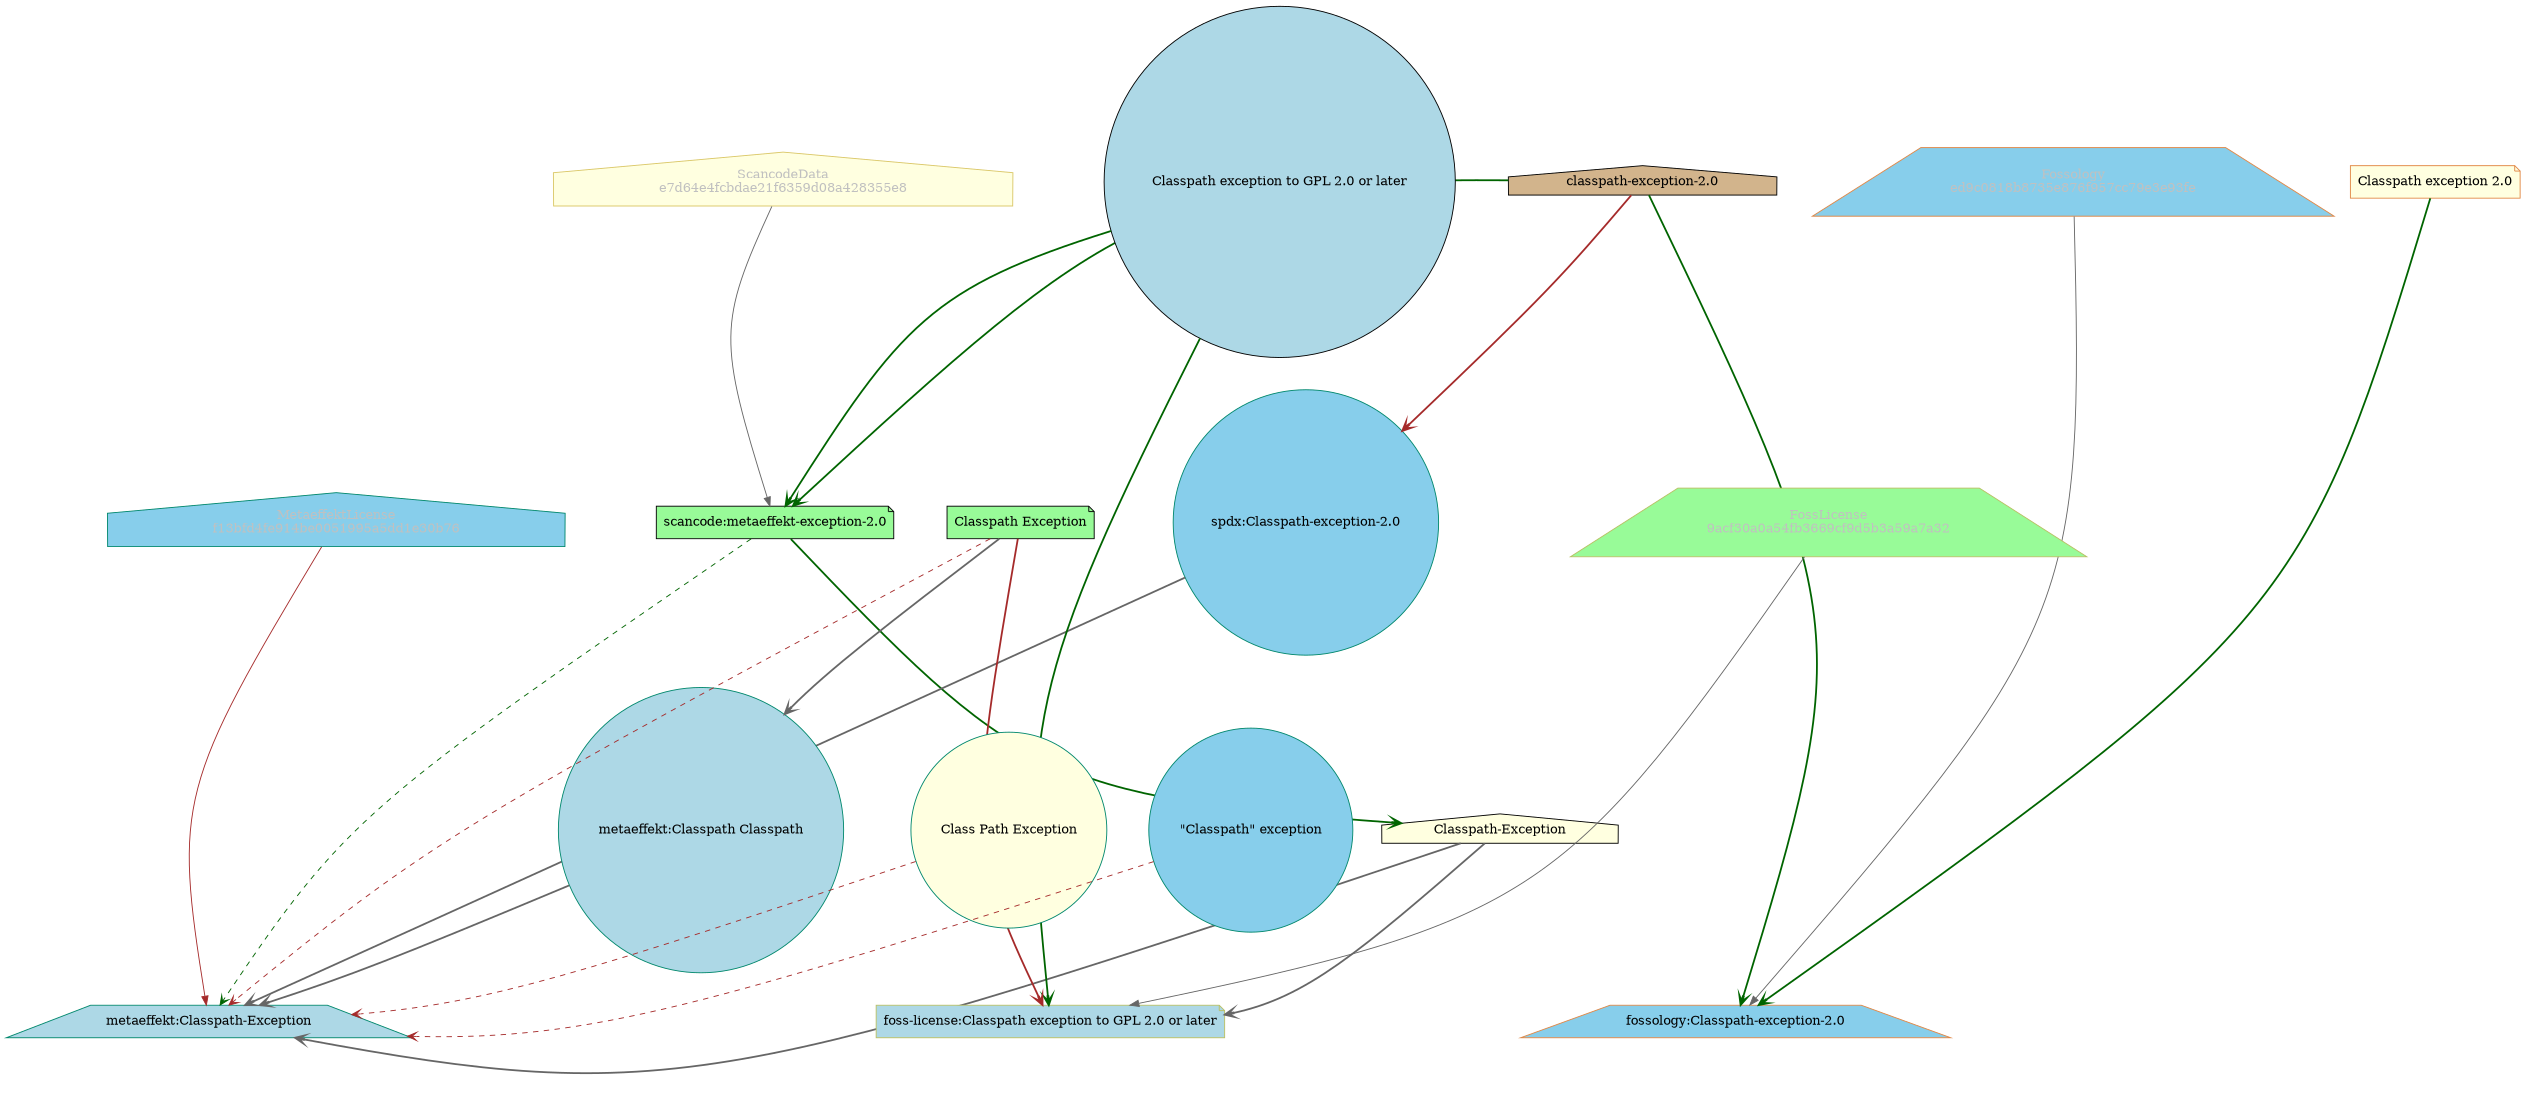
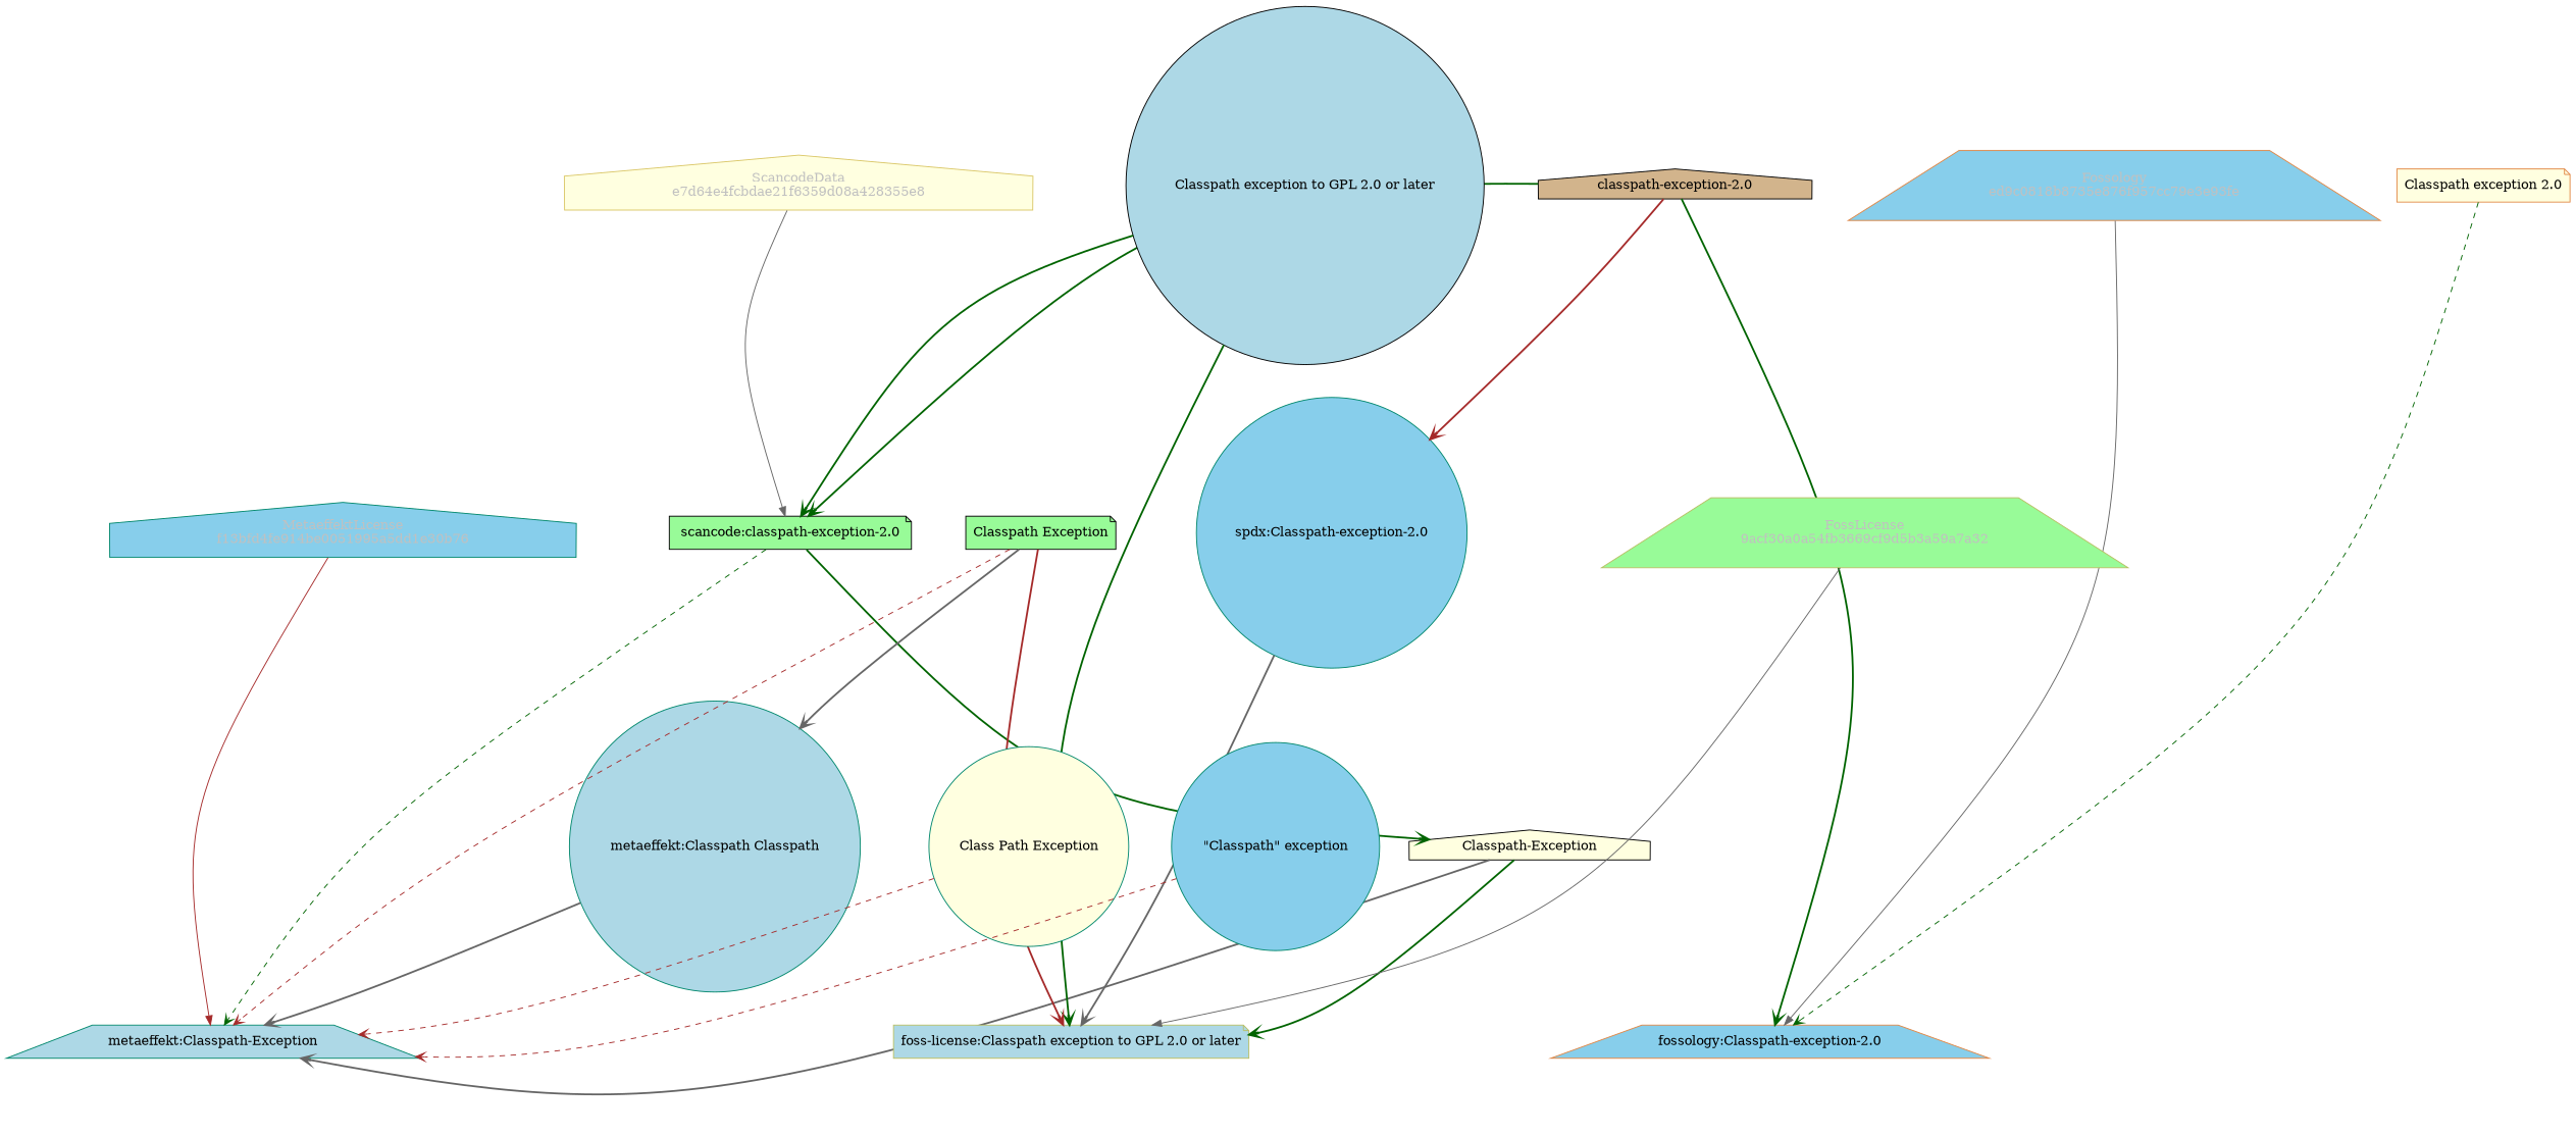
  strict digraph {
    splines=curved
    node [color="#00876c" fillcolor=skyblue shape=circle style=filled]
    edge [color=gray40 weight=0.7 arrowhead=vee style=bold]
    n1 [color="#dac767" fillcolor=lightyellow fontcolor=gray label="ScancodeData\ne7d64e4fcbdae21f6359d08a428355e8" shape=house]
-   n2 [fillcolor=palegreen label="scancode:metaeffekt-exception-2.0" shape=note color=""]
+   n2 [fillcolor=palegreen label="scancode:classpath-exception-2.0" shape=note color=""]
    n3 [fillcolor=lightblue label="metaeffekt:Classpath-Exception" shape=trapezium]
    n4 [fillcolor=lightyellow label="Classpath-Exception" shape=house color=""]
    n5 [color="#b8bf62" fillcolor=lightblue label="foss-license:Classpath exception to GPL 2.0 or later" shape=note]
    n6 [fillcolor=tan label="classpath-exception-2.0" shape=house color=""]
    n7 [color="#e18745" label="fossology:Classpath-exception-2.0" shape=trapezium]
    n8 [label="spdx:Classpath-exception-2.0"]
    n9 [fillcolor=lightblue label="Classpath exception to GPL 2.0 or later" color=""]
    n10 [color="#e18745" fontcolor=gray label="Fossology\ned9c0818b8735e876f957cc79e3e93fe" shape=trapezium]
    n11 [color="#e18745" fillcolor=lightyellow label="Classpath exception 2.0" shape=note]
    n12 [fontcolor=gray label="MetaeffektLicense\nf13bfd4fe914be0051995a5dd1e30b76" shape=house]
    n13 [fillcolor=lightblue label="metaeffekt:Classpath Classpath"]
    n14 [fillcolor=palegreen label="Classpath Exception" shape=note color=""]
    n15 [fillcolor=lightyellow label="Class Path Exception"]
    n16 [label="\"Classpath\" exception"]
    n17 [color="#b8bf62" fillcolor=palegreen fontcolor=gray label="FossLicense\n9acf30a0a54fb3669cf9d5b3a59a7a32" shape=trapezium]
    n1 -> n2 [weight=0.5 arrowhead="" style=""]
    n2 -> n3 [color=darkgreen style=dashed weight=0.5]
    n2 -> n4 [color=darkgreen]
    n4 -> n3
-   n4 -> n5
+   n4 -> n5 [color=darkgreen]
    n6 -> n2 [color=darkgreen]
    n6 -> n7 [color=darkgreen]
    n6 -> n8 [color=brown]
-   n8 -> n3
+   n8 -> n5
    n9 -> n2 [color=darkgreen]
    n9 -> n5 [color=darkgreen]
    n10 -> n7 [weight=0.5 arrowhead="" style=""]
-   n11 -> n7 [color=darkgreen]
+   n11 -> n7 [color=darkgreen style=dashed]
    n12 -> n3 [color=brown weight=0.5 arrowhead="" style=""]
    n13 -> n3
    n14 -> n3 [color=brown style=dashed weight=0.5]
    n14 -> n5 [color=brown]
    n14 -> n13
    n15 -> n3 [color=brown style=dashed weight=0.5]
    n16 -> n3 [color=brown style=dashed weight=0.5]
    n17 -> n5 [weight=0.5 arrowhead="" style=""]
  }
